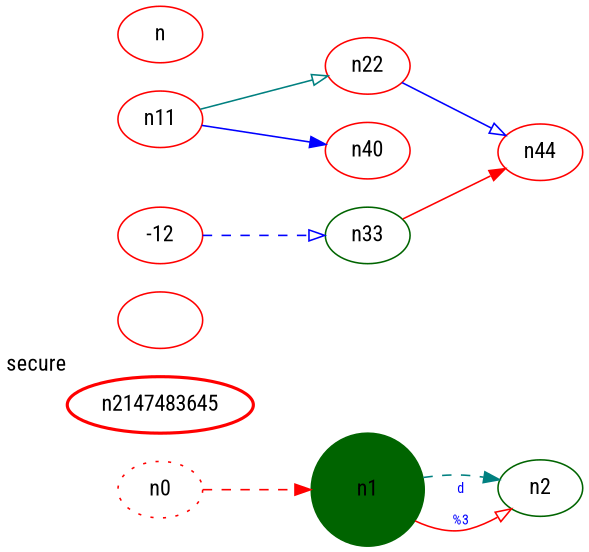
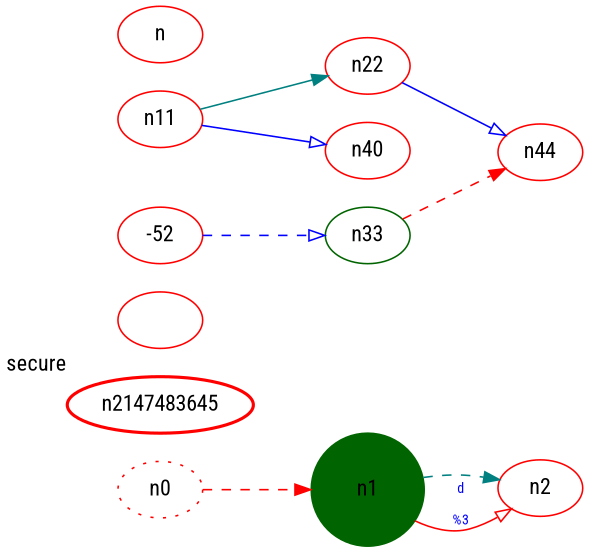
  digraph {
    fontcolor=blue
    fontname="Roboto Condensed"
    rankdir=LR
    node [color=red fontname="Roboto Condensed"]
    edge [arrowhead=normal color=red fontname="Roboto Condensed"]
    n0 [fillcolor="#123456" style=dotted]
    n1 [color=darkgreen height=1 style=filled width=1]
-   n2 [color=darkgreen]
+   n2
    n2147483645 [style=bold xlabel=secure]
    "󠁖"
    n11
    n22
    n40
    n44
    n
    n33 [color=darkgreen]
-   -12
+   -12 [label=-52]
    n0 -> n1 [style=dashed]
    n1 -> n2 [color=teal style=dashed]
    n1 -> n2 [arrowhead=onormal fontcolor=blue fontsize=9 label="d\n\l\G"]
-   n11 -> n22 [arrowhead=onormal color=teal]
-   n11 -> n40 [color=blue]
+   n11 -> n22 [color=teal]
+   n11 -> n40 [arrowhead=onormal color=blue]
    n22 -> n44 [arrowhead=onormal color=blue]
-   n33 -> n44
+   n33 -> n44 [style=dashed]
    -12 -> n33 [arrowhead=onormal color=blue style=dashed]
  }
